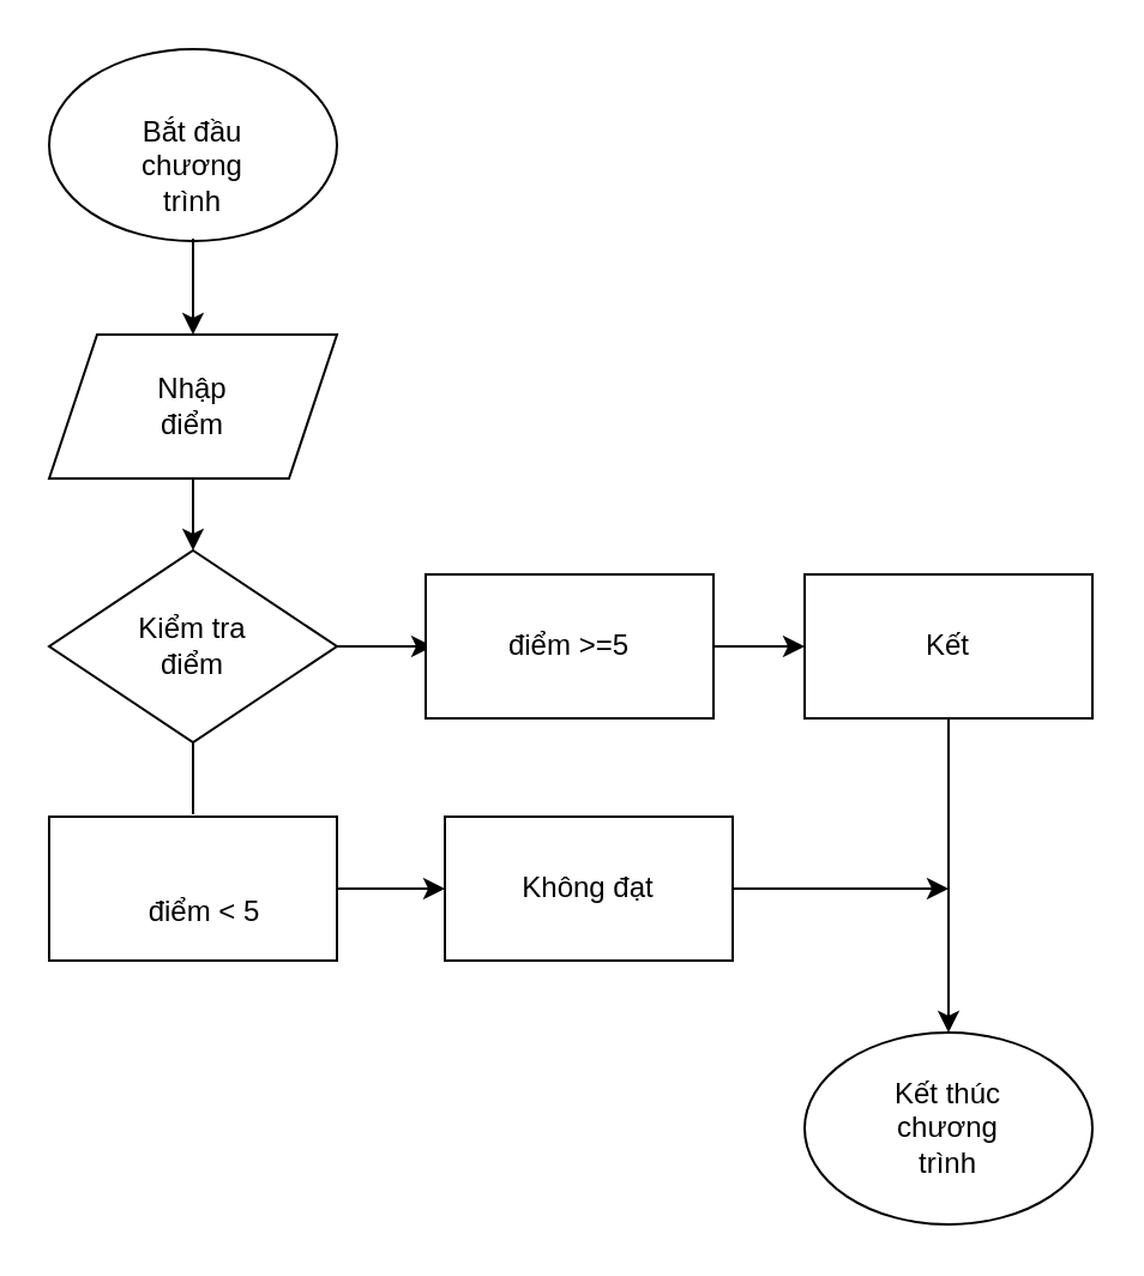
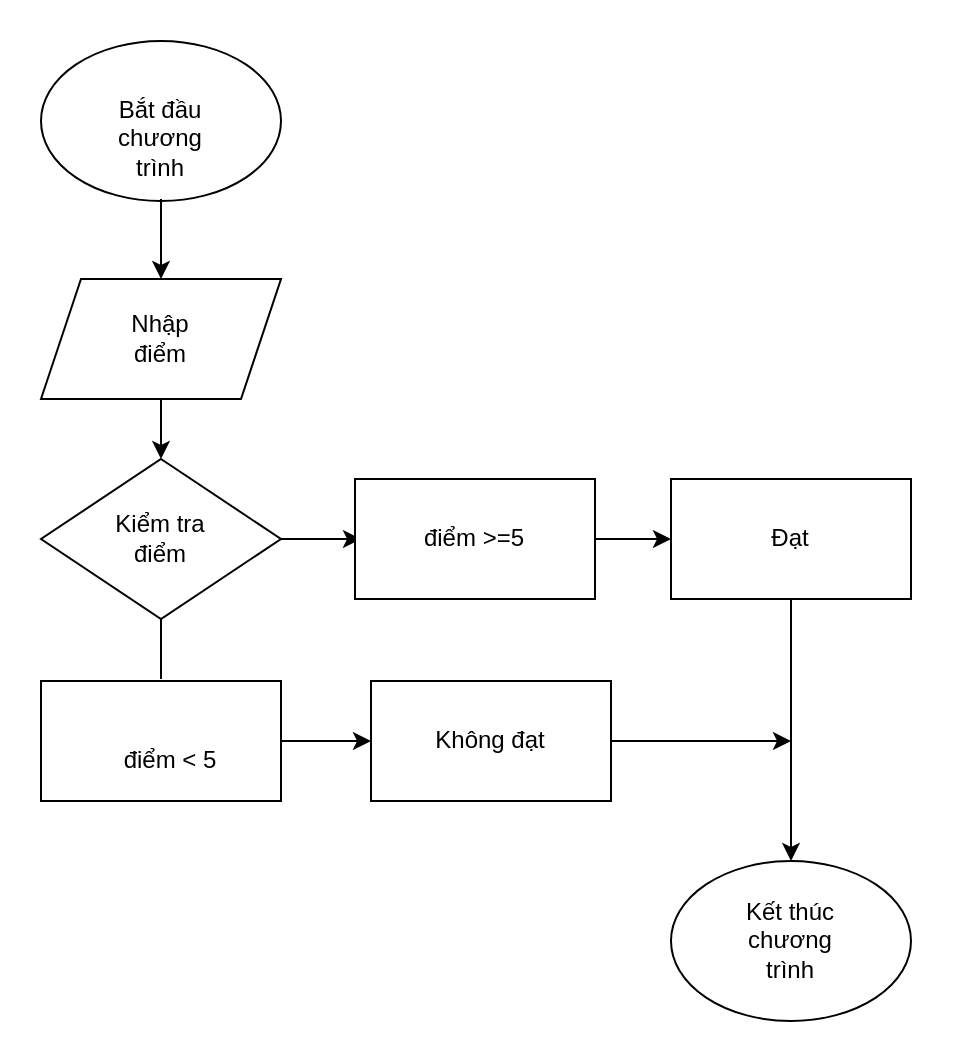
  <mxCell id="0" />
  <mxCell id="1" parent="0" />
  <mxCell id="2" value="" style="ellipse;whiteSpace=wrap;html=1;" vertex="1" parent="1"><mxGeometry x="20" y="20" width="120" height="80" as="geometry" /></mxCell>
  <mxCell id="3" value="Bắt đầu chương trình" style="text;strokeColor=none;align=center;fillColor=none;html=1;verticalAlign=middle;whiteSpace=wrap;rounded=0;" vertex="1" parent="1"><mxGeometry x="50" y="54" width="60" height="30" as="geometry" /></mxCell>
  <mxCell id="4" value="" style="endArrow=classic;html=1;rounded=0;exitX=0.5;exitY=1;exitDx=0;exitDy=0;" edge="1" parent="1"><mxGeometry width="50" height="50" relative="1" as="geometry"><mxPoint x="80" y="99" as="sourcePoint" /><mxPoint x="80" y="139" as="targetPoint" /></mxGeometry></mxCell>
  <mxCell id="5" value="" style="shape=parallelogram;perimeter=parallelogramPerimeter;whiteSpace=wrap;html=1;fixedSize=1;" vertex="1" parent="1"><mxGeometry x="20" y="139" width="120" height="60" as="geometry" /></mxCell>
  <mxCell id="6" value="Nhập điểm" style="text;strokeColor=none;align=center;fillColor=none;html=1;verticalAlign=middle;whiteSpace=wrap;rounded=0;" vertex="1" parent="1"><mxGeometry x="50" y="154" width="60" height="30" as="geometry" /></mxCell>
  <mxCell id="7" value="" style="endArrow=classic;html=1;rounded=0;exitX=0.5;exitY=1;exitDx=0;exitDy=0;exitPerimeter=0;" edge="1" parent="1" source="5" target="8"><mxGeometry width="50" height="50" relative="1" as="geometry"><mxPoint x="50" y="239" as="sourcePoint" /><mxPoint x="80" y="229" as="targetPoint" /></mxGeometry></mxCell>
  <mxCell id="8" value="" style="rhombus;whiteSpace=wrap;html=1;" vertex="1" parent="1"><mxGeometry x="20" y="229" width="120" height="80" as="geometry" /></mxCell>
  <mxCell id="9" value="Kiểm tra điểm" style="text;strokeColor=none;align=center;fillColor=none;html=1;verticalAlign=middle;whiteSpace=wrap;rounded=0;" vertex="1" parent="1"><mxGeometry x="50" y="254" width="60" height="30" as="geometry" /></mxCell>
  <mxCell id="10" value="" style="endArrow=classic;html=1;rounded=0;exitX=1;exitY=0.5;exitDx=0;exitDy=0;" edge="1" parent="1" source="8"><mxGeometry width="50" height="50" relative="1" as="geometry"><mxPoint x="90" y="299" as="sourcePoint" /><mxPoint x="180" y="269" as="targetPoint" /></mxGeometry></mxCell>
  <mxCell id="11" value="" style="endArrow=none;html=1;rounded=0;exitX=0.5;exitY=1;exitDx=0;exitDy=0;" edge="1" parent="1" source="8"><mxGeometry width="50" height="50" relative="1" as="geometry"><mxPoint x="90" y="299" as="sourcePoint" /><mxPoint x="80" y="339" as="targetPoint" /></mxGeometry></mxCell>
  <mxCell id="12" value="" style="rounded=0;whiteSpace=wrap;html=1;" vertex="1" parent="1"><mxGeometry x="177" y="239" width="120" height="60" as="geometry" /></mxCell>
  <mxCell id="13" value="điểm &amp;gt;=5" style="text;strokeColor=none;align=center;fillColor=none;html=1;verticalAlign=middle;whiteSpace=wrap;rounded=0;" vertex="1" parent="1"><mxGeometry x="207" y="254" width="60" height="30" as="geometry" /></mxCell>
  <mxCell id="14" value="" style="endArrow=classic;html=1;rounded=0;exitX=1;exitY=0.5;exitDx=0;exitDy=0;" edge="1" parent="1" source="12" target="15"><mxGeometry width="50" height="50" relative="1" as="geometry"><mxPoint x="355" y="250" as="sourcePoint" /><mxPoint x="355" y="270" as="targetPoint" /></mxGeometry></mxCell>
  <mxCell id="15" value="" style="rounded=0;whiteSpace=wrap;html=1;" vertex="1" parent="1"><mxGeometry x="335" y="239" width="120" height="60" as="geometry" /></mxCell>
- <mxCell id="16" value="Kết" style="text;strokeColor=none;align=center;fillColor=none;html=1;verticalAlign=middle;whiteSpace=wrap;rounded=0;" vertex="1" parent="1"><mxGeometry x="365" y="254" width="60" height="30" as="geometry" /></mxCell>
+ <mxCell id="16" value="Đạt" style="text;strokeColor=none;align=center;fillColor=none;html=1;verticalAlign=middle;whiteSpace=wrap;rounded=0;" vertex="1" parent="1"><mxGeometry x="365" y="254" width="60" height="30" as="geometry" /></mxCell>
  <mxCell id="17" value="" style="rounded=0;whiteSpace=wrap;html=1;" vertex="1" parent="1"><mxGeometry x="20" y="340" width="120" height="60" as="geometry" /></mxCell>
  <mxCell id="18" value="" style="rounded=0;whiteSpace=wrap;html=1;" vertex="1" parent="1"><mxGeometry x="185" y="340" width="120" height="60" as="geometry" /></mxCell>
  <mxCell id="19" value="điểm &amp;lt; 5" style="text;strokeColor=none;align=center;fillColor=none;html=1;verticalAlign=middle;whiteSpace=wrap;rounded=0;" vertex="1" parent="1"><mxGeometry x="55" y="365" width="60" height="30" as="geometry" /></mxCell>
  <mxCell id="20" value="" style="endArrow=classic;html=1;rounded=0;exitX=1;exitY=0.5;exitDx=0;exitDy=0;" edge="1" parent="1" source="17" target="18"><mxGeometry width="50" height="50" relative="1" as="geometry"><mxPoint x="355" y="250" as="sourcePoint" /><mxPoint x="405" y="200" as="targetPoint" /></mxGeometry></mxCell>
  <mxCell id="21" value="Không đạt" style="text;strokeColor=none;align=center;fillColor=none;html=1;verticalAlign=middle;whiteSpace=wrap;rounded=0;" vertex="1" parent="1"><mxGeometry x="215" y="355" width="60" height="30" as="geometry" /></mxCell>
  <mxCell id="22" value="" style="endArrow=classic;html=1;rounded=0;exitX=1;exitY=0.5;exitDx=0;exitDy=0;" edge="1" parent="1" source="18"><mxGeometry width="50" height="50" relative="1" as="geometry"><mxPoint x="355" y="250" as="sourcePoint" /><mxPoint x="395" y="370" as="targetPoint" /></mxGeometry></mxCell>
  <mxCell id="23" value="" style="endArrow=classic;html=1;rounded=0;exitX=0.5;exitY=1;exitDx=0;exitDy=0;" edge="1" parent="1" source="15"><mxGeometry width="50" height="50" relative="1" as="geometry"><mxPoint x="355" y="250" as="sourcePoint" /><mxPoint x="395" y="430" as="targetPoint" /></mxGeometry></mxCell>
  <mxCell id="24" value="" style="ellipse;whiteSpace=wrap;html=1;" vertex="1" parent="1"><mxGeometry x="335" y="430" width="120" height="80" as="geometry" /></mxCell>
  <mxCell id="25" value="Kết thúc chương trình" style="text;strokeColor=none;align=center;fillColor=none;html=1;verticalAlign=middle;whiteSpace=wrap;rounded=0;" vertex="1" parent="1"><mxGeometry x="365" y="455" width="60" height="30" as="geometry" /></mxCell>
